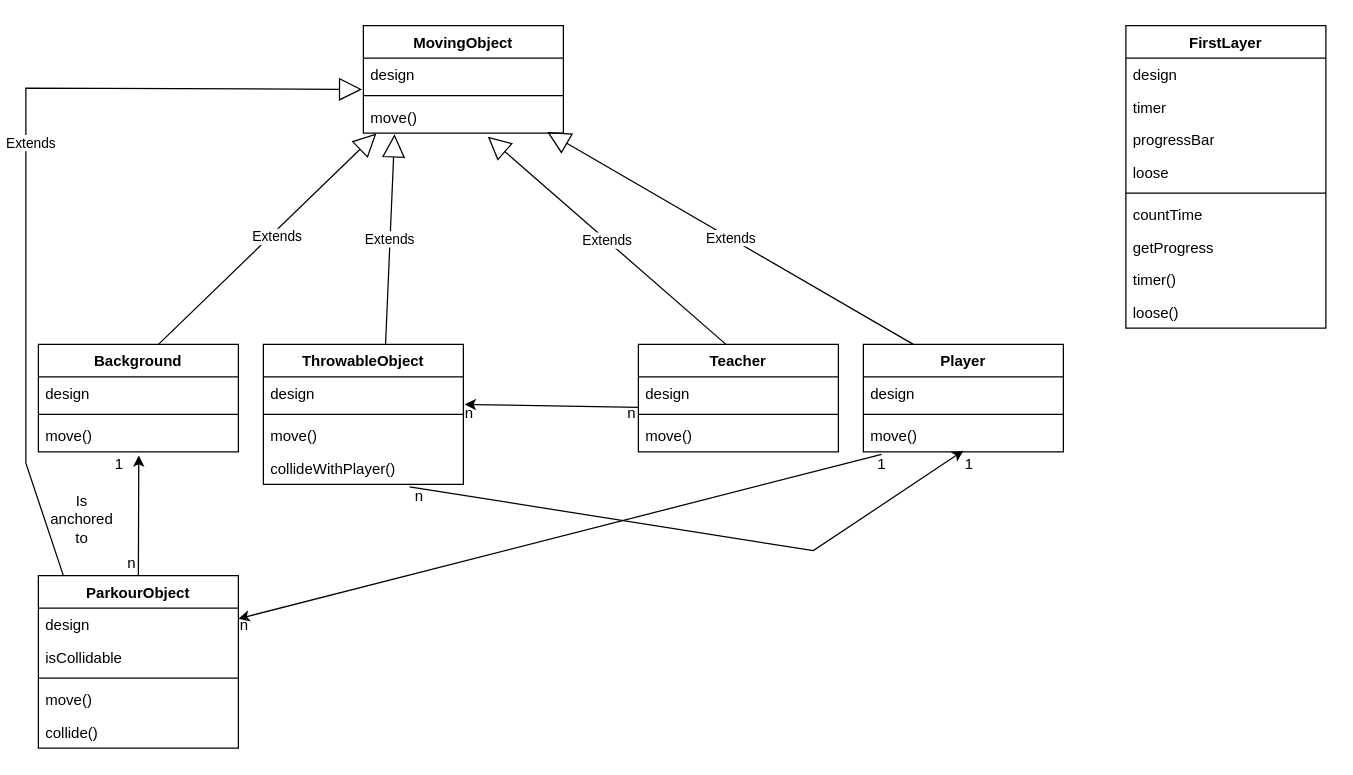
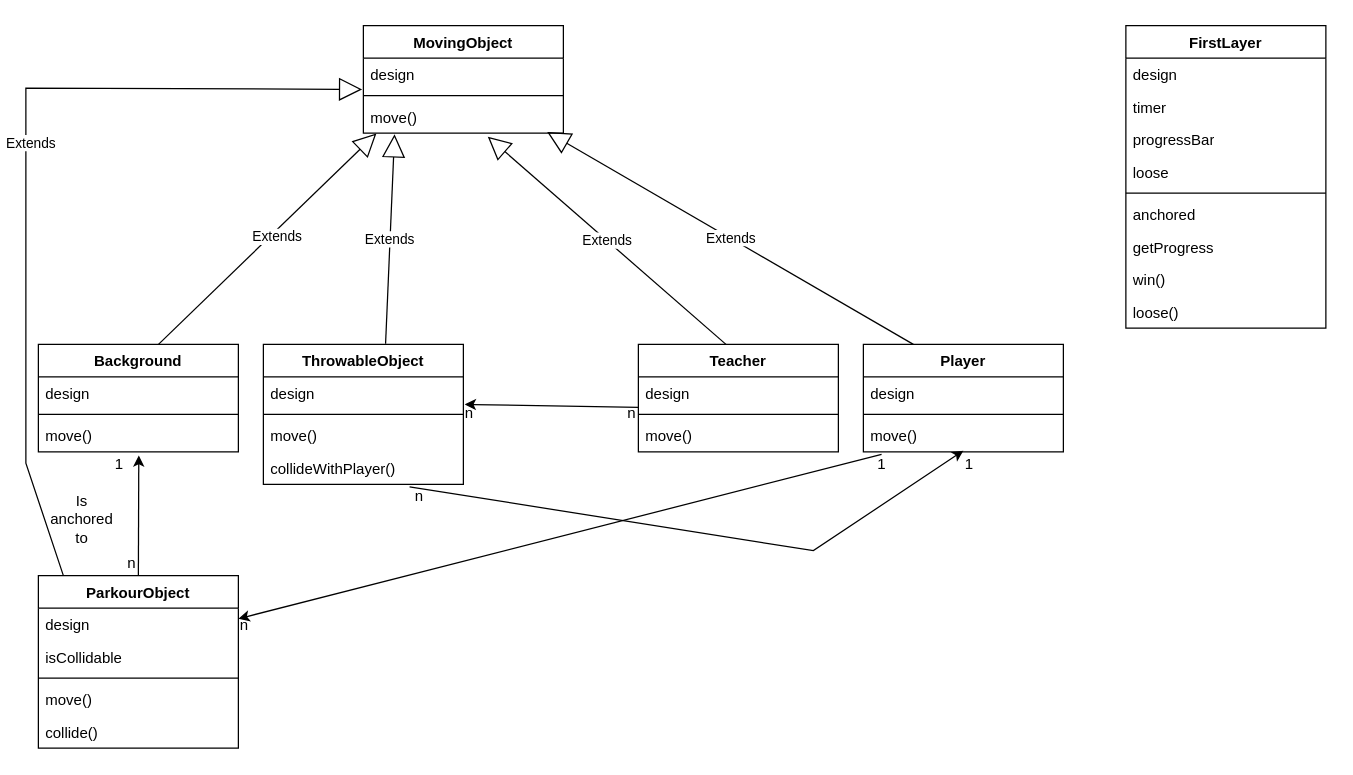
  <mxCell id="0" />
  <mxCell id="1" parent="0" />
  <mxCell id="2" value="MovingObject" style="swimlane;fontStyle=1;align=center;verticalAlign=top;childLayout=stackLayout;horizontal=1;startSize=26;horizontalStack=0;resizeParent=1;resizeParentMax=0;resizeLast=0;collapsible=1;marginBottom=0;whiteSpace=wrap;html=1;" parent="1" vertex="1"><mxGeometry x="290" y="20" width="160" height="86" as="geometry" /></mxCell>
  <mxCell id="3" value="design" style="text;strokeColor=none;fillColor=none;align=left;verticalAlign=top;spacingLeft=4;spacingRight=4;overflow=hidden;rotatable=0;points=[[0,0.5],[1,0.5]];portConstraint=eastwest;whiteSpace=wrap;html=1;" parent="2" vertex="1"><mxGeometry y="26" width="160" height="26" as="geometry" /></mxCell>
  <mxCell id="4" value="" style="line;strokeWidth=1;fillColor=none;align=left;verticalAlign=middle;spacingTop=-1;spacingLeft=3;spacingRight=3;rotatable=0;labelPosition=right;points=[];portConstraint=eastwest;strokeColor=inherit;" parent="2" vertex="1"><mxGeometry y="52" width="160" height="8" as="geometry" /></mxCell>
  <mxCell id="5" value="move()" style="text;strokeColor=none;fillColor=none;align=left;verticalAlign=top;spacingLeft=4;spacingRight=4;overflow=hidden;rotatable=0;points=[[0,0.5],[1,0.5]];portConstraint=eastwest;whiteSpace=wrap;html=1;" parent="2" vertex="1"><mxGeometry y="60" width="160" height="26" as="geometry" /></mxCell>
  <mxCell id="6" value="Teacher" style="swimlane;fontStyle=1;align=center;verticalAlign=top;childLayout=stackLayout;horizontal=1;startSize=26;horizontalStack=0;resizeParent=1;resizeParentMax=0;resizeLast=0;collapsible=1;marginBottom=0;whiteSpace=wrap;html=1;" parent="1" vertex="1"><mxGeometry x="510" y="275" width="160" height="86" as="geometry" /></mxCell>
  <mxCell id="7" value="design" style="text;strokeColor=none;fillColor=none;align=left;verticalAlign=top;spacingLeft=4;spacingRight=4;overflow=hidden;rotatable=0;points=[[0,0.5],[1,0.5]];portConstraint=eastwest;whiteSpace=wrap;html=1;" parent="6" vertex="1"><mxGeometry y="26" width="160" height="26" as="geometry" /></mxCell>
  <mxCell id="8" value="" style="line;strokeWidth=1;fillColor=none;align=left;verticalAlign=middle;spacingTop=-1;spacingLeft=3;spacingRight=3;rotatable=0;labelPosition=right;points=[];portConstraint=eastwest;strokeColor=inherit;" parent="6" vertex="1"><mxGeometry y="52" width="160" height="8" as="geometry" /></mxCell>
  <mxCell id="9" value="move()" style="text;strokeColor=none;fillColor=none;align=left;verticalAlign=top;spacingLeft=4;spacingRight=4;overflow=hidden;rotatable=0;points=[[0,0.5],[1,0.5]];portConstraint=eastwest;whiteSpace=wrap;html=1;" parent="6" vertex="1"><mxGeometry y="60" width="160" height="26" as="geometry" /></mxCell>
  <mxCell id="10" value="ThrowableObject" style="swimlane;fontStyle=1;align=center;verticalAlign=top;childLayout=stackLayout;horizontal=1;startSize=26;horizontalStack=0;resizeParent=1;resizeParentMax=0;resizeLast=0;collapsible=1;marginBottom=0;whiteSpace=wrap;html=1;" parent="1" vertex="1"><mxGeometry x="210" y="275" width="160" height="112" as="geometry" /></mxCell>
  <mxCell id="11" value="design" style="text;strokeColor=none;fillColor=none;align=left;verticalAlign=top;spacingLeft=4;spacingRight=4;overflow=hidden;rotatable=0;points=[[0,0.5],[1,0.5]];portConstraint=eastwest;whiteSpace=wrap;html=1;" parent="10" vertex="1"><mxGeometry y="26" width="160" height="26" as="geometry" /></mxCell>
  <mxCell id="12" value="" style="line;strokeWidth=1;fillColor=none;align=left;verticalAlign=middle;spacingTop=-1;spacingLeft=3;spacingRight=3;rotatable=0;labelPosition=right;points=[];portConstraint=eastwest;strokeColor=inherit;" parent="10" vertex="1"><mxGeometry y="52" width="160" height="8" as="geometry" /></mxCell>
  <mxCell id="13" value="move()" style="text;strokeColor=none;fillColor=none;align=left;verticalAlign=top;spacingLeft=4;spacingRight=4;overflow=hidden;rotatable=0;points=[[0,0.5],[1,0.5]];portConstraint=eastwest;whiteSpace=wrap;html=1;" parent="10" vertex="1"><mxGeometry y="60" width="160" height="26" as="geometry" /></mxCell>
  <mxCell id="14" value="collideWithPlayer()" style="text;strokeColor=none;fillColor=none;align=left;verticalAlign=top;spacingLeft=4;spacingRight=4;overflow=hidden;rotatable=0;points=[[0,0.5],[1,0.5]];portConstraint=eastwest;whiteSpace=wrap;html=1;" parent="10" vertex="1"><mxGeometry y="86" width="160" height="26" as="geometry" /></mxCell>
  <mxCell id="15" value="Player" style="swimlane;fontStyle=1;align=center;verticalAlign=top;childLayout=stackLayout;horizontal=1;startSize=26;horizontalStack=0;resizeParent=1;resizeParentMax=0;resizeLast=0;collapsible=1;marginBottom=0;whiteSpace=wrap;html=1;" parent="1" vertex="1"><mxGeometry x="690" y="275" width="160" height="86" as="geometry" /></mxCell>
  <mxCell id="16" value="design" style="text;strokeColor=none;fillColor=none;align=left;verticalAlign=top;spacingLeft=4;spacingRight=4;overflow=hidden;rotatable=0;points=[[0,0.5],[1,0.5]];portConstraint=eastwest;whiteSpace=wrap;html=1;" parent="15" vertex="1"><mxGeometry y="26" width="160" height="26" as="geometry" /></mxCell>
  <mxCell id="17" value="" style="line;strokeWidth=1;fillColor=none;align=left;verticalAlign=middle;spacingTop=-1;spacingLeft=3;spacingRight=3;rotatable=0;labelPosition=right;points=[];portConstraint=eastwest;strokeColor=inherit;" parent="15" vertex="1"><mxGeometry y="52" width="160" height="8" as="geometry" /></mxCell>
  <mxCell id="18" value="move()" style="text;strokeColor=none;fillColor=none;align=left;verticalAlign=top;spacingLeft=4;spacingRight=4;overflow=hidden;rotatable=0;points=[[0,0.5],[1,0.5]];portConstraint=eastwest;whiteSpace=wrap;html=1;" parent="15" vertex="1"><mxGeometry y="60" width="160" height="26" as="geometry" /></mxCell>
  <mxCell id="19" value="Extends" style="endArrow=block;endSize=16;endFill=0;html=1;rounded=0;entryX=0.156;entryY=1.038;entryDx=0;entryDy=0;entryPerimeter=0;exitX=0.611;exitY=-0.004;exitDx=0;exitDy=0;exitPerimeter=0;" parent="1" source="10" target="5" edge="1"><mxGeometry width="160" relative="1" as="geometry"><mxPoint x="160" y="210" as="sourcePoint" /><mxPoint x="320" y="210" as="targetPoint" /></mxGeometry></mxCell>
  <mxCell id="20" value="Extends" style="endArrow=block;endSize=16;endFill=0;html=1;rounded=0;entryX=0.919;entryY=0.962;entryDx=0;entryDy=0;entryPerimeter=0;exitX=0.25;exitY=0;exitDx=0;exitDy=0;" parent="1" source="15" target="5" edge="1"><mxGeometry width="160" relative="1" as="geometry"><mxPoint x="530" y="240" as="sourcePoint" /><mxPoint x="660" y="160" as="targetPoint" /></mxGeometry></mxCell>
  <mxCell id="21" value="Extends" style="endArrow=block;endSize=16;endFill=0;html=1;rounded=0;entryX=0.622;entryY=1.109;entryDx=0;entryDy=0;entryPerimeter=0;exitX=0.438;exitY=0;exitDx=0;exitDy=0;exitPerimeter=0;" parent="1" source="6" target="5" edge="1"><mxGeometry width="160" relative="1" as="geometry"><mxPoint x="347" y="467" as="sourcePoint" /><mxPoint x="240" y="380" as="targetPoint" /></mxGeometry></mxCell>
  <mxCell id="22" value="1" style="text;html=1;strokeColor=none;fillColor=none;align=center;verticalAlign=middle;whiteSpace=wrap;rounded=0;" parent="1" vertex="1"><mxGeometry x="700" y="361" width="10" height="20" as="geometry" /></mxCell>
  <mxCell id="23" value="n" style="text;html=1;strokeColor=none;fillColor=none;align=center;verticalAlign=middle;whiteSpace=wrap;rounded=0;" parent="1" vertex="1"><mxGeometry x="190" y="490" width="10" height="20" as="geometry" /></mxCell>
  <mxCell id="24" value="Extends" style="endArrow=block;endSize=16;endFill=0;html=1;rounded=0;entryX=0.065;entryY=1.013;entryDx=0;entryDy=0;entryPerimeter=0;exitX=0.594;exitY=0.012;exitDx=0;exitDy=0;exitPerimeter=0;" parent="1" source="31" target="5" edge="1"><mxGeometry x="0.056" y="-4" width="160" relative="1" as="geometry"><mxPoint x="92.8" y="274.66" as="sourcePoint" /><mxPoint x="-130" y="87" as="targetPoint" /><mxPoint as="offset" /></mxGeometry></mxCell>
  <mxCell id="25" value="ParkourObject" style="swimlane;fontStyle=1;align=center;verticalAlign=top;childLayout=stackLayout;horizontal=1;startSize=26;horizontalStack=0;resizeParent=1;resizeParentMax=0;resizeLast=0;collapsible=1;marginBottom=0;whiteSpace=wrap;html=1;" parent="1" vertex="1"><mxGeometry x="30" y="460" width="160" height="138" as="geometry" /></mxCell>
  <mxCell id="26" value="design" style="text;strokeColor=none;fillColor=none;align=left;verticalAlign=top;spacingLeft=4;spacingRight=4;overflow=hidden;rotatable=0;points=[[0,0.5],[1,0.5]];portConstraint=eastwest;whiteSpace=wrap;html=1;" parent="25" vertex="1"><mxGeometry y="26" width="160" height="26" as="geometry" /></mxCell>
  <mxCell id="27" value="isCollidable" style="text;strokeColor=none;fillColor=none;align=left;verticalAlign=top;spacingLeft=4;spacingRight=4;overflow=hidden;rotatable=0;points=[[0,0.5],[1,0.5]];portConstraint=eastwest;whiteSpace=wrap;html=1;" parent="25" vertex="1"><mxGeometry y="52" width="160" height="26" as="geometry" /></mxCell>
  <mxCell id="28" value="" style="line;strokeWidth=1;fillColor=none;align=left;verticalAlign=middle;spacingTop=-1;spacingLeft=3;spacingRight=3;rotatable=0;labelPosition=right;points=[];portConstraint=eastwest;strokeColor=inherit;" parent="25" vertex="1"><mxGeometry y="78" width="160" height="8" as="geometry" /></mxCell>
  <mxCell id="29" value="move()" style="text;strokeColor=none;fillColor=none;align=left;verticalAlign=top;spacingLeft=4;spacingRight=4;overflow=hidden;rotatable=0;points=[[0,0.5],[1,0.5]];portConstraint=eastwest;whiteSpace=wrap;html=1;" parent="25" vertex="1"><mxGeometry y="86" width="160" height="26" as="geometry" /></mxCell>
  <mxCell id="30" value="collide()" style="text;strokeColor=none;fillColor=none;align=left;verticalAlign=top;spacingLeft=4;spacingRight=4;overflow=hidden;rotatable=0;points=[[0,0.5],[1,0.5]];portConstraint=eastwest;whiteSpace=wrap;html=1;" parent="25" vertex="1"><mxGeometry y="112" width="160" height="26" as="geometry" /></mxCell>
  <mxCell id="31" value="Background" style="swimlane;fontStyle=1;align=center;verticalAlign=top;childLayout=stackLayout;horizontal=1;startSize=26;horizontalStack=0;resizeParent=1;resizeParentMax=0;resizeLast=0;collapsible=1;marginBottom=0;whiteSpace=wrap;html=1;" parent="1" vertex="1"><mxGeometry x="30" y="275" width="160" height="86" as="geometry" /></mxCell>
  <mxCell id="32" value="design" style="text;strokeColor=none;fillColor=none;align=left;verticalAlign=top;spacingLeft=4;spacingRight=4;overflow=hidden;rotatable=0;points=[[0,0.5],[1,0.5]];portConstraint=eastwest;whiteSpace=wrap;html=1;" parent="31" vertex="1"><mxGeometry y="26" width="160" height="26" as="geometry" /></mxCell>
  <mxCell id="33" value="" style="line;strokeWidth=1;fillColor=none;align=left;verticalAlign=middle;spacingTop=-1;spacingLeft=3;spacingRight=3;rotatable=0;labelPosition=right;points=[];portConstraint=eastwest;strokeColor=inherit;" parent="31" vertex="1"><mxGeometry y="52" width="160" height="8" as="geometry" /></mxCell>
  <mxCell id="34" value="move()" style="text;strokeColor=none;fillColor=none;align=left;verticalAlign=top;spacingLeft=4;spacingRight=4;overflow=hidden;rotatable=0;points=[[0,0.5],[1,0.5]];portConstraint=eastwest;whiteSpace=wrap;html=1;" parent="31" vertex="1"><mxGeometry y="60" width="160" height="26" as="geometry" /></mxCell>
  <mxCell id="35" value="" style="endArrow=classic;html=1;rounded=0;exitX=0.5;exitY=0;exitDx=0;exitDy=0;entryX=0.502;entryY=1.109;entryDx=0;entryDy=0;entryPerimeter=0;" parent="1" source="25" target="34" edge="1"><mxGeometry width="50" height="50" relative="1" as="geometry"><mxPoint x="370" y="500" as="sourcePoint" /><mxPoint x="420" y="450" as="targetPoint" /></mxGeometry></mxCell>
  <mxCell id="36" value="Is anchored to" style="text;html=1;strokeColor=none;fillColor=none;align=center;verticalAlign=middle;whiteSpace=wrap;rounded=0;" parent="1" vertex="1"><mxGeometry x="35" y="400" width="60" height="30" as="geometry" /></mxCell>
  <mxCell id="37" value="n" style="text;html=1;strokeColor=none;fillColor=none;align=center;verticalAlign=middle;whiteSpace=wrap;rounded=0;" parent="1" vertex="1"><mxGeometry x="100" y="440" width="10" height="20" as="geometry" /></mxCell>
  <mxCell id="38" value="1" style="text;html=1;strokeColor=none;fillColor=none;align=center;verticalAlign=middle;whiteSpace=wrap;rounded=0;" parent="1" vertex="1"><mxGeometry x="90" y="361" width="10" height="20" as="geometry" /></mxCell>
  <mxCell id="39" value="" style="endArrow=classic;html=1;rounded=0;exitX=0.091;exitY=1.078;exitDx=0;exitDy=0;exitPerimeter=0;entryX=1;entryY=0.25;entryDx=0;entryDy=0;" parent="1" source="18" target="25" edge="1"><mxGeometry width="50" height="50" relative="1" as="geometry"><mxPoint x="550" y="475" as="sourcePoint" /><mxPoint x="600" y="425" as="targetPoint" /></mxGeometry></mxCell>
  <mxCell id="40" value="Extends" style="endArrow=block;endSize=16;endFill=0;html=1;rounded=0;entryX=-0.006;entryY=0.962;entryDx=0;entryDy=0;entryPerimeter=0;exitX=0.125;exitY=0;exitDx=0;exitDy=0;exitPerimeter=0;" parent="1" source="25" target="3" edge="1"><mxGeometry x="0.056" y="-4" width="160" relative="1" as="geometry"><mxPoint x="40" y="440" as="sourcePoint" /><mxPoint x="199" y="275" as="targetPoint" /><Array as="points"><mxPoint x="20" y="370" /><mxPoint x="20" y="70" /></Array><mxPoint as="offset" /></mxGeometry></mxCell>
  <mxCell id="41" value="" style="endArrow=classic;html=1;rounded=0;exitX=0.002;exitY=0.942;exitDx=0;exitDy=0;exitPerimeter=0;entryX=1.007;entryY=0.846;entryDx=0;entryDy=0;entryPerimeter=0;" parent="1" source="7" target="11" edge="1"><mxGeometry width="50" height="50" relative="1" as="geometry"><mxPoint x="370" y="310" as="sourcePoint" /><mxPoint x="420" y="260" as="targetPoint" /></mxGeometry></mxCell>
  <mxCell id="42" value="n" style="text;html=1;strokeColor=none;fillColor=none;align=center;verticalAlign=middle;whiteSpace=wrap;rounded=0;" parent="1" vertex="1"><mxGeometry x="370" y="320" width="10" height="20" as="geometry" /></mxCell>
  <mxCell id="43" value="n" style="text;html=1;strokeColor=none;fillColor=none;align=center;verticalAlign=middle;whiteSpace=wrap;rounded=0;" parent="1" vertex="1"><mxGeometry x="500" y="320" width="10" height="20" as="geometry" /></mxCell>
  <mxCell id="44" value="" style="endArrow=classic;html=1;rounded=0;exitX=0.731;exitY=1.077;exitDx=0;exitDy=0;exitPerimeter=0;entryX=0.5;entryY=0.962;entryDx=0;entryDy=0;entryPerimeter=0;" parent="1" source="14" target="18" edge="1"><mxGeometry width="50" height="50" relative="1" as="geometry"><mxPoint x="390" y="420" as="sourcePoint" /><mxPoint x="440" y="370" as="targetPoint" /><Array as="points"><mxPoint x="650" y="440" /></Array></mxGeometry></mxCell>
  <mxCell id="45" value="n" style="text;html=1;strokeColor=none;fillColor=none;align=center;verticalAlign=middle;whiteSpace=wrap;rounded=0;" parent="1" vertex="1"><mxGeometry x="330" y="387" width="10" height="20" as="geometry" /></mxCell>
  <mxCell id="46" value="1" style="text;html=1;strokeColor=none;fillColor=none;align=center;verticalAlign=middle;whiteSpace=wrap;rounded=0;" parent="1" vertex="1"><mxGeometry x="770" y="361" width="10" height="20" as="geometry" /></mxCell>
  <mxCell id="47" value="FirstLayer" style="swimlane;fontStyle=1;align=center;verticalAlign=top;childLayout=stackLayout;horizontal=1;startSize=26;horizontalStack=0;resizeParent=1;resizeParentMax=0;resizeLast=0;collapsible=1;marginBottom=0;whiteSpace=wrap;html=1;" parent="1" vertex="1"><mxGeometry x="900" y="20" width="160" height="242" as="geometry" /></mxCell>
  <mxCell id="48" value="design" style="text;strokeColor=none;fillColor=none;align=left;verticalAlign=top;spacingLeft=4;spacingRight=4;overflow=hidden;rotatable=0;points=[[0,0.5],[1,0.5]];portConstraint=eastwest;whiteSpace=wrap;html=1;" parent="47" vertex="1"><mxGeometry y="26" width="160" height="26" as="geometry" /></mxCell>
  <mxCell id="49" value="timer" style="text;strokeColor=none;fillColor=none;align=left;verticalAlign=top;spacingLeft=4;spacingRight=4;overflow=hidden;rotatable=0;points=[[0,0.5],[1,0.5]];portConstraint=eastwest;whiteSpace=wrap;html=1;" parent="47" vertex="1"><mxGeometry y="52" width="160" height="26" as="geometry" /></mxCell>
  <mxCell id="50" value="progressBar" style="text;strokeColor=none;fillColor=none;align=left;verticalAlign=top;spacingLeft=4;spacingRight=4;overflow=hidden;rotatable=0;points=[[0,0.5],[1,0.5]];portConstraint=eastwest;whiteSpace=wrap;html=1;" parent="47" vertex="1"><mxGeometry y="78" width="160" height="26" as="geometry" /></mxCell>
  <mxCell id="51" value="loose" style="text;strokeColor=none;fillColor=none;align=left;verticalAlign=top;spacingLeft=4;spacingRight=4;overflow=hidden;rotatable=0;points=[[0,0.5],[1,0.5]];portConstraint=eastwest;whiteSpace=wrap;html=1;" parent="47" vertex="1"><mxGeometry y="104" width="160" height="26" as="geometry" /></mxCell>
  <mxCell id="52" value="" style="line;strokeWidth=1;fillColor=none;align=left;verticalAlign=middle;spacingTop=-1;spacingLeft=3;spacingRight=3;rotatable=0;labelPosition=right;points=[];portConstraint=eastwest;strokeColor=inherit;" parent="47" vertex="1"><mxGeometry y="130" width="160" height="8" as="geometry" /></mxCell>
- <mxCell id="53" value="countTime" style="text;strokeColor=none;fillColor=none;align=left;verticalAlign=top;spacingLeft=4;spacingRight=4;overflow=hidden;rotatable=0;points=[[0,0.5],[1,0.5]];portConstraint=eastwest;whiteSpace=wrap;html=1;" parent="47" vertex="1"><mxGeometry y="138" width="160" height="26" as="geometry" /></mxCell>
+ <mxCell id="53" value="anchored" style="text;strokeColor=none;fillColor=none;align=left;verticalAlign=top;spacingLeft=4;spacingRight=4;overflow=hidden;rotatable=0;points=[[0,0.5],[1,0.5]];portConstraint=eastwest;whiteSpace=wrap;html=1;" parent="47" vertex="1"><mxGeometry y="138" width="160" height="26" as="geometry" /></mxCell>
  <mxCell id="54" value="getProgress" style="text;strokeColor=none;fillColor=none;align=left;verticalAlign=top;spacingLeft=4;spacingRight=4;overflow=hidden;rotatable=0;points=[[0,0.5],[1,0.5]];portConstraint=eastwest;whiteSpace=wrap;html=1;" parent="47" vertex="1"><mxGeometry y="164" width="160" height="26" as="geometry" /></mxCell>
- <mxCell id="55" value="timer()" style="text;strokeColor=none;fillColor=none;align=left;verticalAlign=top;spacingLeft=4;spacingRight=4;overflow=hidden;rotatable=0;points=[[0,0.5],[1,0.5]];portConstraint=eastwest;whiteSpace=wrap;html=1;" parent="47" vertex="1"><mxGeometry y="190" width="160" height="26" as="geometry" /></mxCell>
+ <mxCell id="55" value="win()" style="text;strokeColor=none;fillColor=none;align=left;verticalAlign=top;spacingLeft=4;spacingRight=4;overflow=hidden;rotatable=0;points=[[0,0.5],[1,0.5]];portConstraint=eastwest;whiteSpace=wrap;html=1;" parent="47" vertex="1"><mxGeometry y="190" width="160" height="26" as="geometry" /></mxCell>
  <mxCell id="56" value="loose()" style="text;strokeColor=none;fillColor=none;align=left;verticalAlign=top;spacingLeft=4;spacingRight=4;overflow=hidden;rotatable=0;points=[[0,0.5],[1,0.5]];portConstraint=eastwest;whiteSpace=wrap;html=1;" parent="47" vertex="1"><mxGeometry y="216" width="160" height="26" as="geometry" /></mxCell>
